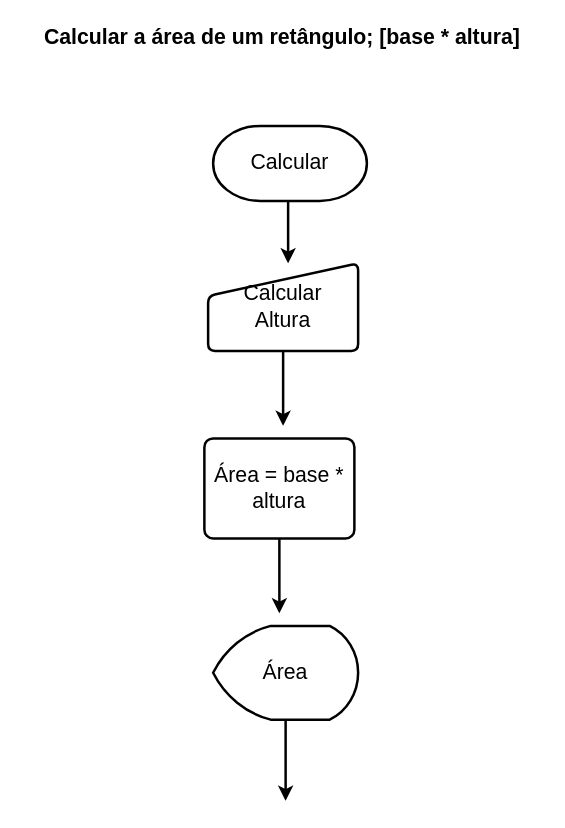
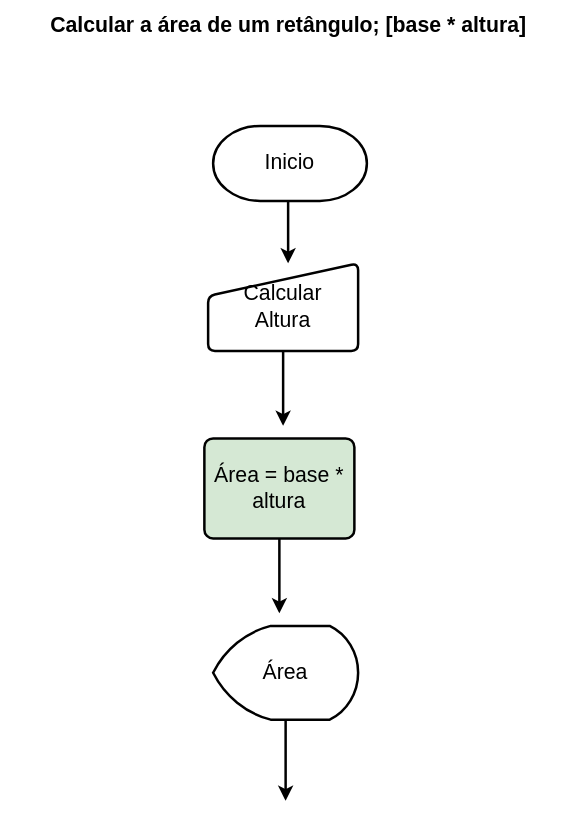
  <mxCell id="0" />
  <mxCell id="1" parent="0" />
- <mxCell id="2" value="&lt;font style=&quot;font-size: 17px&quot;&gt;&lt;b&gt;&amp;nbsp;Calcular a área de um retângulo; [base * altura]&amp;nbsp;&lt;/b&gt;&lt;/font&gt;" style="text;html=1;align=center;verticalAlign=middle;resizable=0;points=[];autosize=1;" vertex="1" parent="1"><mxGeometry x="20" y="20" width="410" height="20" as="geometry" /></mxCell>
+ <mxCell id="2" value="&lt;font style=&quot;font-size: 17px&quot;&gt;&lt;b&gt;&amp;nbsp;Calcular a área de um retângulo; [base * altura]&amp;nbsp;&lt;/b&gt;&lt;/font&gt;" style="text;html=1;align=center;verticalAlign=middle;resizable=0;points=[];autosize=1;" vertex="1" parent="1"><mxGeometry x="25" y="10" width="410" height="20" as="geometry" /></mxCell>
  <mxCell id="3" value="" style="edgeStyle=orthogonalEdgeStyle;rounded=0;orthogonalLoop=1;jettySize=auto;html=1;strokeWidth=2;" edge="1" parent="1" target="5"><mxGeometry relative="1" as="geometry"><Array as="points"><mxPoint x="230" y="200" /><mxPoint x="230" y="200" /></Array><mxPoint x="230" y="160" as="sourcePoint" /></mxGeometry></mxCell>
  <mxCell id="4" style="edgeStyle=orthogonalEdgeStyle;rounded=0;orthogonalLoop=1;jettySize=auto;html=1;strokeWidth=2;" edge="1" parent="1" source="5"><mxGeometry relative="1" as="geometry"><mxPoint x="226" y="340" as="targetPoint" /></mxGeometry></mxCell>
  <mxCell id="5" value="&lt;font style=&quot;font-size: 17px&quot;&gt;Calcular&lt;br&gt;&lt;/font&gt;&lt;font style=&quot;font-size: 17px&quot;&gt;Altura&lt;/font&gt;" style="html=1;strokeWidth=2;shape=manualInput;whiteSpace=wrap;rounded=1;size=26;arcSize=11;" vertex="1" parent="1"><mxGeometry x="166" y="210" width="120" height="70" as="geometry" /></mxCell>
  <mxCell id="6" style="edgeStyle=orthogonalEdgeStyle;rounded=0;orthogonalLoop=1;jettySize=auto;html=1;exitX=0.5;exitY=1;exitDx=0;exitDy=0;strokeWidth=2;" edge="1" parent="1" source="7"><mxGeometry relative="1" as="geometry"><mxPoint x="223" y="490" as="targetPoint" /></mxGeometry></mxCell>
- <mxCell id="7" value="&lt;font style=&quot;font-size: 17px&quot;&gt;Área = base * altura&lt;/font&gt;" style="rounded=1;whiteSpace=wrap;html=1;absoluteArcSize=1;arcSize=14;strokeWidth=2;" vertex="1" parent="1"><mxGeometry x="163" y="350" width="120" height="80" as="geometry" /></mxCell>
+ <mxCell id="7" value="&lt;font style=&quot;font-size: 17px&quot;&gt;Área = base * altura&lt;/font&gt;" style="rounded=1;whiteSpace=wrap;html=1;absoluteArcSize=1;arcSize=14;strokeWidth=2;fillColor=#d5e8d4;" vertex="1" parent="1"><mxGeometry x="163" y="350" width="120" height="80" as="geometry" /></mxCell>
  <mxCell id="8" style="edgeStyle=orthogonalEdgeStyle;rounded=0;orthogonalLoop=1;jettySize=auto;html=1;strokeWidth=2;" edge="1" parent="1" source="9"><mxGeometry relative="1" as="geometry"><mxPoint x="228" y="640" as="targetPoint" /></mxGeometry></mxCell>
  <mxCell id="9" value="&lt;font style=&quot;font-size: 17px&quot;&gt;Área&lt;/font&gt;" style="strokeWidth=2;html=1;shape=mxgraph.flowchart.display;whiteSpace=wrap;" vertex="1" parent="1"><mxGeometry x="170" y="500" width="116" height="75" as="geometry" /></mxCell>
- <mxCell id="10" value="&lt;font style=&quot;font-size: 17px&quot;&gt;Calcular&lt;/font&gt;" style="strokeWidth=2;html=1;shape=mxgraph.flowchart.terminator;whiteSpace=wrap;" vertex="1" parent="1"><mxGeometry x="170" y="100" width="123" height="60" as="geometry" /></mxCell>
+ <mxCell id="10" value="&lt;font style=&quot;font-size: 17px&quot;&gt;Inicio&lt;/font&gt;" style="strokeWidth=2;html=1;shape=mxgraph.flowchart.terminator;whiteSpace=wrap;" vertex="1" parent="1"><mxGeometry x="170" y="100" width="123" height="60" as="geometry" /></mxCell>
